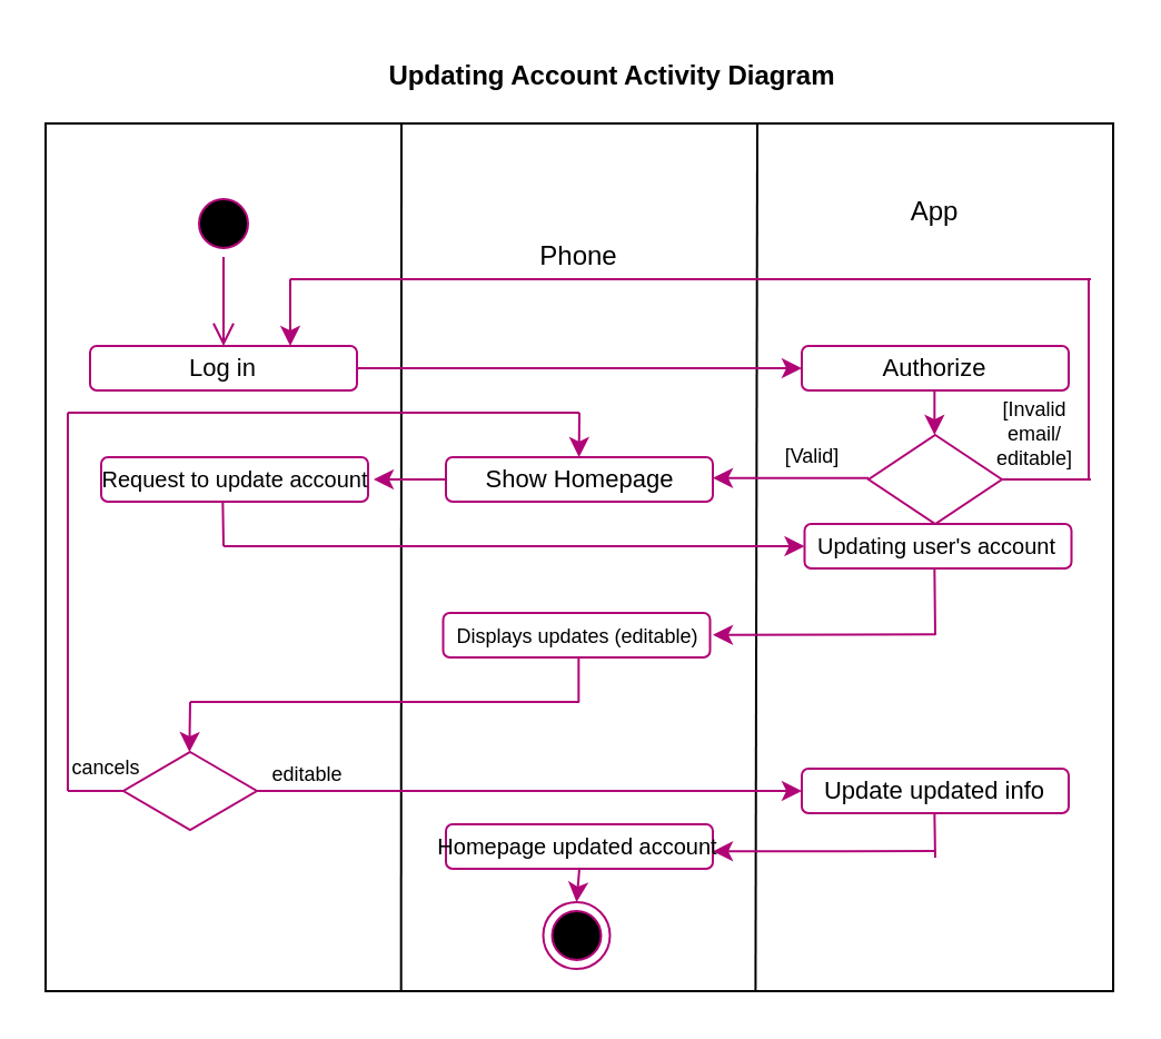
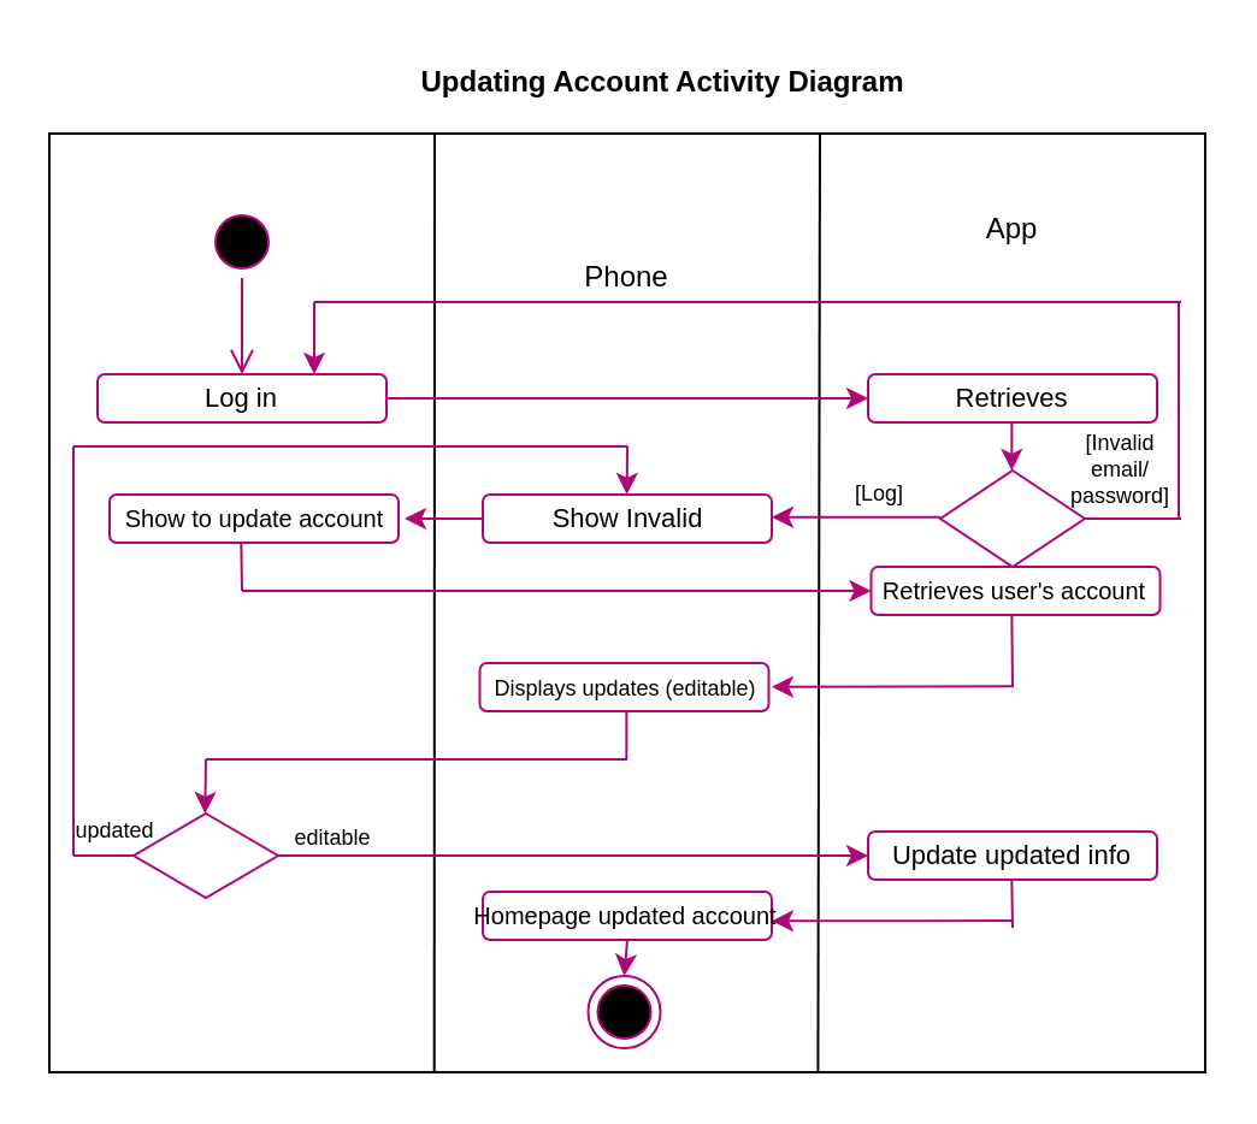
  <mxCell id="0" />
  <mxCell id="1" parent="0" />
  <mxCell id="2" value="" style="rounded=0;whiteSpace=wrap;html=1;" parent="1" vertex="1"><mxGeometry x="20" y="55" width="480" height="390" as="geometry" /></mxCell>
  <mxCell id="3" value="" style="endArrow=none;html=1;rounded=0;entryX=0.333;entryY=0.999;entryDx=0;entryDy=0;entryPerimeter=0;" parent="1" target="2" edge="1"><mxGeometry width="50" height="50" relative="1" as="geometry"><mxPoint x="180" y="55" as="sourcePoint" /><mxPoint x="180" y="455" as="targetPoint" /></mxGeometry></mxCell>
  <mxCell id="4" value="" style="endArrow=none;html=1;rounded=0;entryX=0.665;entryY=1.001;entryDx=0;entryDy=0;entryPerimeter=0;" parent="1" target="2" edge="1"><mxGeometry width="50" height="50" relative="1" as="geometry"><mxPoint x="340" y="55" as="sourcePoint" /><mxPoint x="340" y="475" as="targetPoint" /></mxGeometry></mxCell>
  <mxCell id="5" value="Updating Account Activity Diagram" style="text;align=center;fontStyle=1;verticalAlign=middle;spacingLeft=3;spacingRight=3;strokeColor=none;rotatable=0;points=[[0,0.5],[1,0.5]];portConstraint=eastwest;" parent="1" vertex="1"><mxGeometry x="235" y="20" width="80" height="26" as="geometry" /></mxCell>
  <mxCell id="6" value="Phone" style="text;html=1;strokeColor=none;fillColor=none;align=center;verticalAlign=middle;whiteSpace=wrap;rounded=0;" parent="1" vertex="1"><mxGeometry x="230" y="100" width="60" height="30" as="geometry" /></mxCell>
  <mxCell id="7" value="App" style="text;html=1;strokeColor=none;fillColor=none;align=center;verticalAlign=middle;whiteSpace=wrap;rounded=0;" parent="1" vertex="1"><mxGeometry x="390" y="80" width="60" height="30" as="geometry" /></mxCell>
  <mxCell id="8" value="" style="ellipse;html=1;shape=startState;fillColor=#000000;strokeColor=#B00577;" parent="1" vertex="1"><mxGeometry x="85" y="85" width="30" height="30" as="geometry" /></mxCell>
  <mxCell id="9" value="" style="edgeStyle=orthogonalEdgeStyle;html=1;verticalAlign=bottom;endArrow=open;endSize=8;strokeColor=#B00577;rounded=0;" parent="1" source="8" edge="1"><mxGeometry relative="1" as="geometry"><mxPoint x="100" y="155" as="targetPoint" /></mxGeometry></mxCell>
  <mxCell id="10" value="" style="rounded=1;whiteSpace=wrap;html=1;strokeColor=#B00577;" parent="1" vertex="1"><mxGeometry x="40" y="155" width="120" height="20" as="geometry" /></mxCell>
  <mxCell id="11" value="Log in" style="text;html=1;strokeColor=none;fillColor=none;align=center;verticalAlign=middle;whiteSpace=wrap;rounded=0;fontSize=11;" parent="1" vertex="1"><mxGeometry x="70" y="150" width="60" height="30" as="geometry" /></mxCell>
  <mxCell id="12" value="" style="endArrow=classic;html=1;rounded=0;strokeColor=#B00577;exitX=1;exitY=0.5;exitDx=0;exitDy=0;entryX=0;entryY=0.5;entryDx=0;entryDy=0;" parent="1" source="10" target="13" edge="1"><mxGeometry width="50" height="50" relative="1" as="geometry"><mxPoint x="330" y="215" as="sourcePoint" /><mxPoint x="380" y="165" as="targetPoint" /></mxGeometry></mxCell>
  <mxCell id="13" value="" style="rounded=1;whiteSpace=wrap;html=1;strokeColor=#B00577;" parent="1" vertex="1"><mxGeometry x="360" y="155" width="120" height="20" as="geometry" /></mxCell>
- <mxCell id="14" value="Authorize" style="text;html=1;strokeColor=none;fillColor=none;align=center;verticalAlign=middle;whiteSpace=wrap;rounded=0;fontSize=11;" parent="1" vertex="1"><mxGeometry x="390" y="150" width="60" height="30" as="geometry" /></mxCell>
+ <mxCell id="14" value="Retrieves" style="text;html=1;strokeColor=none;fillColor=none;align=center;verticalAlign=middle;whiteSpace=wrap;rounded=0;fontSize=11;" parent="1" vertex="1"><mxGeometry x="390" y="150" width="60" height="30" as="geometry" /></mxCell>
  <mxCell id="15" value="" style="endArrow=none;html=1;rounded=0;strokeColor=#B00577;" parent="1" edge="1"><mxGeometry width="50" height="50" relative="1" as="geometry"><mxPoint x="489" y="215" as="sourcePoint" /><mxPoint x="489" y="125" as="targetPoint" /></mxGeometry></mxCell>
  <mxCell id="16" value="" style="endArrow=none;html=1;rounded=0;strokeColor=#B00577;" parent="1" edge="1"><mxGeometry width="50" height="50" relative="1" as="geometry"><mxPoint x="130" y="125" as="sourcePoint" /><mxPoint x="490" y="125" as="targetPoint" /></mxGeometry></mxCell>
  <mxCell id="17" value="" style="endArrow=classic;html=1;rounded=0;strokeColor=#B00577;" parent="1" edge="1"><mxGeometry width="50" height="50" relative="1" as="geometry"><mxPoint x="130" y="125" as="sourcePoint" /><mxPoint x="130" y="155" as="targetPoint" /></mxGeometry></mxCell>
- <mxCell id="18" value="[Invalid email/ editable]" style="text;html=1;strokeColor=none;fillColor=none;align=center;verticalAlign=middle;whiteSpace=wrap;rounded=0;fontSize=9;" parent="1" vertex="1"><mxGeometry x="440" y="185" width="50" height="20" as="geometry" /></mxCell>
+ <mxCell id="18" value="[Invalid email/ password]" style="text;html=1;strokeColor=none;fillColor=none;align=center;verticalAlign=middle;whiteSpace=wrap;rounded=0;fontSize=9;" parent="1" vertex="1"><mxGeometry x="440" y="185" width="50" height="20" as="geometry" /></mxCell>
  <mxCell id="19" value="" style="rhombus;whiteSpace=wrap;html=1;strokeColor=#B00577;" parent="1" vertex="1"><mxGeometry x="390" y="195" width="60" height="40" as="geometry" /></mxCell>
  <mxCell id="20" value="" style="endArrow=none;html=1;rounded=0;strokeColor=#B00577;" parent="1" edge="1"><mxGeometry width="50" height="50" relative="1" as="geometry"><mxPoint x="450" y="215" as="sourcePoint" /><mxPoint x="490" y="215" as="targetPoint" /></mxGeometry></mxCell>
  <mxCell id="21" value="" style="rounded=1;whiteSpace=wrap;html=1;strokeColor=#B00577;" parent="1" vertex="1"><mxGeometry x="200" y="205" width="120" height="20" as="geometry" /></mxCell>
- <mxCell id="22" value="Show Homepage" style="text;html=1;strokeColor=none;fillColor=none;align=center;verticalAlign=middle;whiteSpace=wrap;rounded=0;fontSize=11;" parent="1" vertex="1"><mxGeometry x="212.5" y="200" width="95" height="30" as="geometry" /></mxCell>
+ <mxCell id="22" value="Show Invalid" style="text;html=1;strokeColor=none;fillColor=none;align=center;verticalAlign=middle;whiteSpace=wrap;rounded=0;fontSize=11;" parent="1" vertex="1"><mxGeometry x="212.5" y="200" width="95" height="30" as="geometry" /></mxCell>
  <mxCell id="23" value="" style="endArrow=classic;html=1;rounded=0;strokeColor=#B00577;" parent="1" edge="1"><mxGeometry width="50" height="50" relative="1" as="geometry"><mxPoint x="390" y="214.33" as="sourcePoint" /><mxPoint x="320" y="214.33" as="targetPoint" /></mxGeometry></mxCell>
- <mxCell id="24" value="[Valid]" style="text;html=1;strokeColor=none;fillColor=none;align=center;verticalAlign=middle;whiteSpace=wrap;rounded=0;fontSize=9;" parent="1" vertex="1"><mxGeometry x="340" y="195" width="50" height="20" as="geometry" /></mxCell>
+ <mxCell id="24" value="[Log]" style="text;html=1;strokeColor=none;fillColor=none;align=center;verticalAlign=middle;whiteSpace=wrap;rounded=0;fontSize=9;" parent="1" vertex="1"><mxGeometry x="340" y="195" width="50" height="20" as="geometry" /></mxCell>
  <mxCell id="25" value="" style="rounded=1;whiteSpace=wrap;html=1;strokeColor=#B00577;" parent="1" vertex="1"><mxGeometry x="45" y="205" width="120" height="20" as="geometry" /></mxCell>
- <mxCell id="26" value="&lt;font style=&quot;font-size: 10px&quot;&gt;Request to update account&lt;/font&gt;" style="text;html=1;strokeColor=none;fillColor=none;align=center;verticalAlign=middle;whiteSpace=wrap;rounded=0;fontSize=11;" parent="1" vertex="1"><mxGeometry x="42.5" y="200" width="125" height="30" as="geometry" /></mxCell>
+ <mxCell id="26" value="&lt;font style=&quot;font-size: 10px&quot;&gt;Show to update account&lt;/font&gt;" style="text;html=1;strokeColor=none;fillColor=none;align=center;verticalAlign=middle;whiteSpace=wrap;rounded=0;fontSize=11;" parent="1" vertex="1"><mxGeometry x="42.5" y="200" width="125" height="30" as="geometry" /></mxCell>
  <mxCell id="27" value="" style="endArrow=classic;html=1;rounded=0;strokeColor=#B00577;entryX=1;entryY=0.5;entryDx=0;entryDy=0;" parent="1" source="21" target="26" edge="1"><mxGeometry width="50" height="50" relative="1" as="geometry"><mxPoint x="200" y="215" as="sourcePoint" /><mxPoint x="170" y="214" as="targetPoint" /></mxGeometry></mxCell>
  <mxCell id="28" value="" style="endArrow=classic;html=1;rounded=0;strokeColor=#B00577;" parent="1" edge="1"><mxGeometry width="50" height="50" relative="1" as="geometry"><mxPoint x="419.67" y="175" as="sourcePoint" /><mxPoint x="419.67" y="195" as="targetPoint" /></mxGeometry></mxCell>
  <mxCell id="29" value="" style="ellipse;html=1;shape=endState;fillColor=#000000;strokeColor=#B00577;fontSize=8;" parent="1" vertex="1"><mxGeometry x="243.75" y="405" width="30" height="30" as="geometry" /></mxCell>
  <mxCell id="30" value="" style="rounded=1;whiteSpace=wrap;html=1;strokeColor=#B00577;" parent="1" vertex="1"><mxGeometry x="360" y="345" width="120" height="20" as="geometry" /></mxCell>
  <mxCell id="31" value="Update updated info" style="text;html=1;strokeColor=none;fillColor=none;align=center;verticalAlign=middle;whiteSpace=wrap;rounded=0;fontSize=11;" parent="1" vertex="1"><mxGeometry x="361.25" y="347.5" width="117.5" height="15" as="geometry" /></mxCell>
  <mxCell id="32" value="" style="endArrow=none;html=1;rounded=0;fontSize=11;strokeColor=#B00577;" parent="1" edge="1"><mxGeometry width="50" height="50" relative="1" as="geometry"><mxPoint x="420" y="385" as="sourcePoint" /><mxPoint x="419.67" y="365" as="targetPoint" /></mxGeometry></mxCell>
  <mxCell id="33" value="" style="endArrow=classic;html=1;rounded=0;fontSize=11;strokeColor=#B00577;" parent="1" edge="1"><mxGeometry width="50" height="50" relative="1" as="geometry"><mxPoint x="420" y="382" as="sourcePoint" /><mxPoint x="320" y="382.17" as="targetPoint" /></mxGeometry></mxCell>
  <mxCell id="34" value="" style="rounded=1;whiteSpace=wrap;html=1;strokeColor=#B00577;" parent="1" vertex="1"><mxGeometry x="200" y="370" width="120" height="20" as="geometry" /></mxCell>
  <mxCell id="35" value="" style="endArrow=classic;html=1;rounded=0;strokeColor=#B00577;entryX=0.5;entryY=0;entryDx=0;entryDy=0;exitX=0.5;exitY=1;exitDx=0;exitDy=0;" parent="1" source="34" target="29" edge="1"><mxGeometry width="50" height="50" relative="1" as="geometry"><mxPoint x="260" y="495" as="sourcePoint" /><mxPoint x="259.75" y="415" as="targetPoint" /><Array as="points" /></mxGeometry></mxCell>
  <mxCell id="36" value="" style="rounded=1;whiteSpace=wrap;html=1;strokeColor=#B00577;" parent="1" vertex="1"><mxGeometry x="198.75" y="275" width="120" height="20" as="geometry" /></mxCell>
  <mxCell id="37" value="" style="endArrow=none;html=1;rounded=0;fontSize=11;strokeColor=#B00577;" parent="1" edge="1"><mxGeometry width="50" height="50" relative="1" as="geometry"><mxPoint x="100" y="245" as="sourcePoint" /><mxPoint x="99.67" y="225" as="targetPoint" /></mxGeometry></mxCell>
  <mxCell id="38" value="" style="endArrow=classic;html=1;rounded=0;fontSize=11;strokeColor=#B00577;entryX=0;entryY=0.5;entryDx=0;entryDy=0;" parent="1" target="52" edge="1"><mxGeometry width="50" height="50" relative="1" as="geometry"><mxPoint x="100" y="245" as="sourcePoint" /><mxPoint x="200" y="255.17" as="targetPoint" /></mxGeometry></mxCell>
  <mxCell id="39" value="&lt;font style=&quot;font-size: 9px&quot;&gt;Displays updates (editable)&lt;/font&gt;" style="text;html=1;strokeColor=none;fillColor=none;align=center;verticalAlign=middle;whiteSpace=wrap;rounded=0;fontSize=11;" parent="1" vertex="1"><mxGeometry x="190" y="270" width="138.76" height="30" as="geometry" /></mxCell>
  <mxCell id="40" value="" style="endArrow=none;html=1;rounded=0;fontSize=11;strokeColor=#B00577;" parent="1" edge="1"><mxGeometry width="50" height="50" relative="1" as="geometry"><mxPoint x="259.67" y="315" as="sourcePoint" /><mxPoint x="259.67" y="295" as="targetPoint" /></mxGeometry></mxCell>
  <mxCell id="41" value="" style="endArrow=classic;html=1;rounded=0;strokeColor=#B00577;entryX=0.5;entryY=0;entryDx=0;entryDy=0;" parent="1" edge="1"><mxGeometry width="50" height="50" relative="1" as="geometry"><mxPoint x="85" y="315" as="sourcePoint" /><mxPoint x="84.67" y="337.5" as="targetPoint" /><Array as="points" /></mxGeometry></mxCell>
  <mxCell id="42" value="" style="rhombus;whiteSpace=wrap;html=1;strokeColor=#B00577;" parent="1" vertex="1"><mxGeometry x="55" y="337.5" width="60" height="35" as="geometry" /></mxCell>
  <mxCell id="43" value="" style="endArrow=classic;html=1;rounded=0;fontSize=11;strokeColor=#B00577;strokeWidth=1;entryX=0;entryY=0.5;entryDx=0;entryDy=0;exitX=1;exitY=0.5;exitDx=0;exitDy=0;" parent="1" source="42" target="30" edge="1"><mxGeometry width="50" height="50" relative="1" as="geometry"><mxPoint x="130" y="312.33" as="sourcePoint" /><mxPoint x="350" y="312" as="targetPoint" /></mxGeometry></mxCell>
  <mxCell id="44" value="" style="endArrow=none;html=1;rounded=0;fontSize=11;strokeColor=#B00577;strokeWidth=1;entryX=0;entryY=0.5;entryDx=0;entryDy=0;exitX=0;exitY=1;exitDx=0;exitDy=0;" parent="1" source="46" target="42" edge="1"><mxGeometry width="50" height="50" relative="1" as="geometry"><mxPoint x="70" y="325" as="sourcePoint" /><mxPoint x="70" y="405" as="targetPoint" /></mxGeometry></mxCell>
  <mxCell id="45" value="editable" style="text;html=1;strokeColor=none;fillColor=none;align=center;verticalAlign=middle;whiteSpace=wrap;rounded=0;fontSize=9;" parent="1" vertex="1"><mxGeometry x="107.5" y="337.5" width="60" height="20" as="geometry" /></mxCell>
- <mxCell id="46" value="cancels" style="text;html=1;strokeColor=none;fillColor=none;align=center;verticalAlign=middle;whiteSpace=wrap;rounded=0;fontSize=9;" parent="1" vertex="1"><mxGeometry x="30" y="335" width="35" height="20" as="geometry" /></mxCell>
+ <mxCell id="46" value="updated" style="text;html=1;strokeColor=none;fillColor=none;align=center;verticalAlign=middle;whiteSpace=wrap;rounded=0;fontSize=9;" parent="1" vertex="1"><mxGeometry x="30" y="335" width="35" height="20" as="geometry" /></mxCell>
  <mxCell id="47" value="" style="endArrow=none;html=1;rounded=0;fontSize=11;strokeColor=#B00577;strokeWidth=1;" parent="1" edge="1"><mxGeometry width="50" height="50" relative="1" as="geometry"><mxPoint x="85" y="315" as="sourcePoint" /><mxPoint x="260" y="315" as="targetPoint" /></mxGeometry></mxCell>
  <mxCell id="48" value="&lt;p&gt;&lt;font style=&quot;line-height: 1.2 ; font-size: 10px&quot;&gt;Homepage updated account&lt;/font&gt;&lt;/p&gt;" style="text;html=1;strokeColor=none;fillColor=none;align=center;verticalAlign=middle;whiteSpace=wrap;rounded=0;fontSize=11;" parent="1" vertex="1"><mxGeometry x="195" y="372.5" width="128.75" height="15" as="geometry" /></mxCell>
  <mxCell id="49" value="" style="endArrow=none;html=1;rounded=0;fontSize=8;strokeColor=#B00577;strokeWidth=1;exitX=0;exitY=1;exitDx=0;exitDy=0;" parent="1" source="46" edge="1"><mxGeometry width="50" height="50" relative="1" as="geometry"><mxPoint x="30" y="315" as="sourcePoint" /><mxPoint x="30" y="185" as="targetPoint" /></mxGeometry></mxCell>
  <mxCell id="50" value="" style="endArrow=none;html=1;rounded=0;fontSize=8;strokeColor=#B00577;strokeWidth=1;" parent="1" edge="1"><mxGeometry width="50" height="50" relative="1" as="geometry"><mxPoint x="30" y="185" as="sourcePoint" /><mxPoint x="260" y="185" as="targetPoint" /></mxGeometry></mxCell>
  <mxCell id="51" value="" style="endArrow=classic;html=1;rounded=0;fontSize=8;strokeColor=#B00577;strokeWidth=1;" parent="1" edge="1"><mxGeometry width="50" height="50" relative="1" as="geometry"><mxPoint x="260" y="185" as="sourcePoint" /><mxPoint x="259.83" y="205" as="targetPoint" /></mxGeometry></mxCell>
  <mxCell id="52" value="" style="rounded=1;whiteSpace=wrap;html=1;strokeColor=#B00577;" parent="1" vertex="1"><mxGeometry x="361.25" y="235" width="120" height="20" as="geometry" /></mxCell>
- <mxCell id="53" value="&lt;font style=&quot;font-size: 10px&quot;&gt;Updating user's account&lt;/font&gt;" style="text;html=1;strokeColor=none;fillColor=none;align=center;verticalAlign=middle;whiteSpace=wrap;rounded=0;fontSize=11;" parent="1" vertex="1"><mxGeometry x="361.25" y="230" width="120" height="30" as="geometry" /></mxCell>
+ <mxCell id="53" value="&lt;font style=&quot;font-size: 10px&quot;&gt;Retrieves user's account&lt;/font&gt;" style="text;html=1;strokeColor=none;fillColor=none;align=center;verticalAlign=middle;whiteSpace=wrap;rounded=0;fontSize=11;" parent="1" vertex="1"><mxGeometry x="361.25" y="230" width="120" height="30" as="geometry" /></mxCell>
  <mxCell id="54" value="" style="endArrow=none;html=1;rounded=0;fontSize=11;strokeColor=#B00577;" parent="1" edge="1"><mxGeometry width="50" height="50" relative="1" as="geometry"><mxPoint x="420" y="285" as="sourcePoint" /><mxPoint x="419.67" y="255" as="targetPoint" /></mxGeometry></mxCell>
  <mxCell id="55" value="" style="endArrow=classic;html=1;rounded=0;fontSize=11;strokeColor=#B00577;" parent="1" edge="1"><mxGeometry width="50" height="50" relative="1" as="geometry"><mxPoint x="420" y="284.67" as="sourcePoint" /><mxPoint x="320" y="284.84" as="targetPoint" /></mxGeometry></mxCell>
